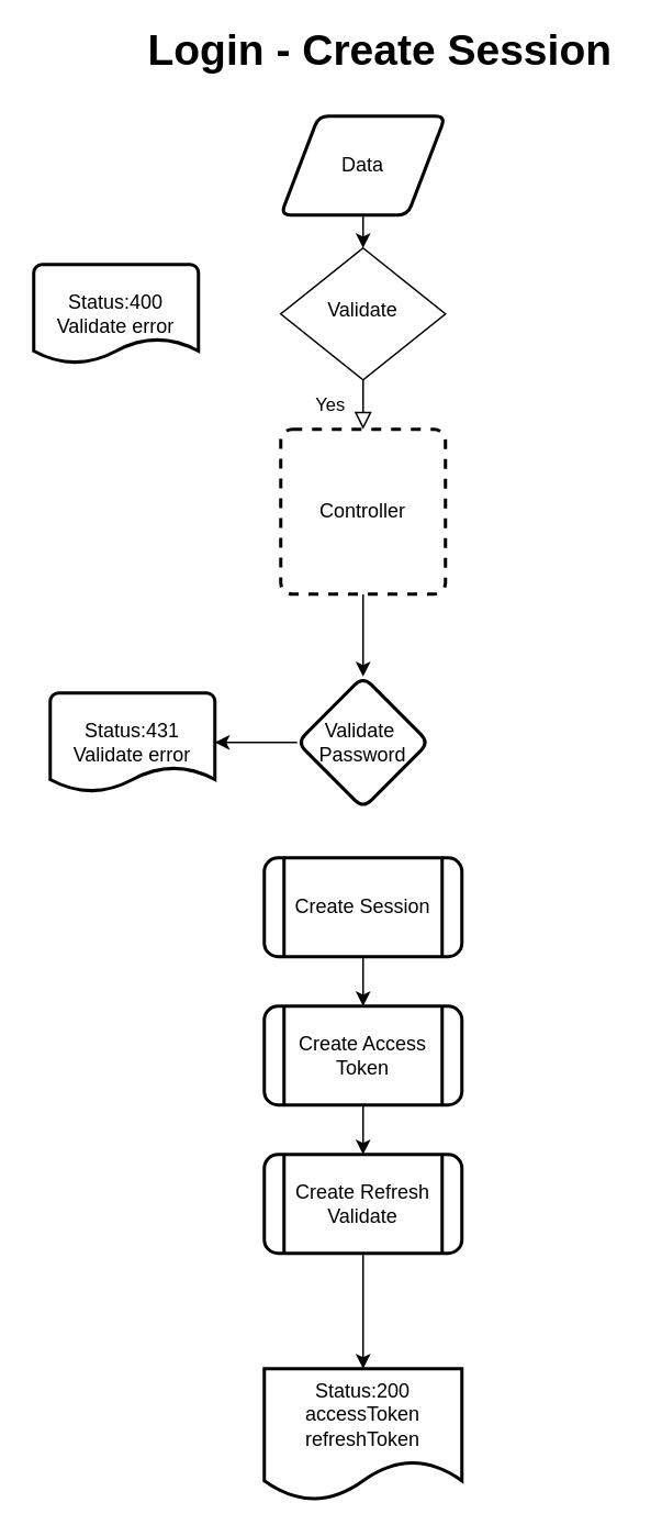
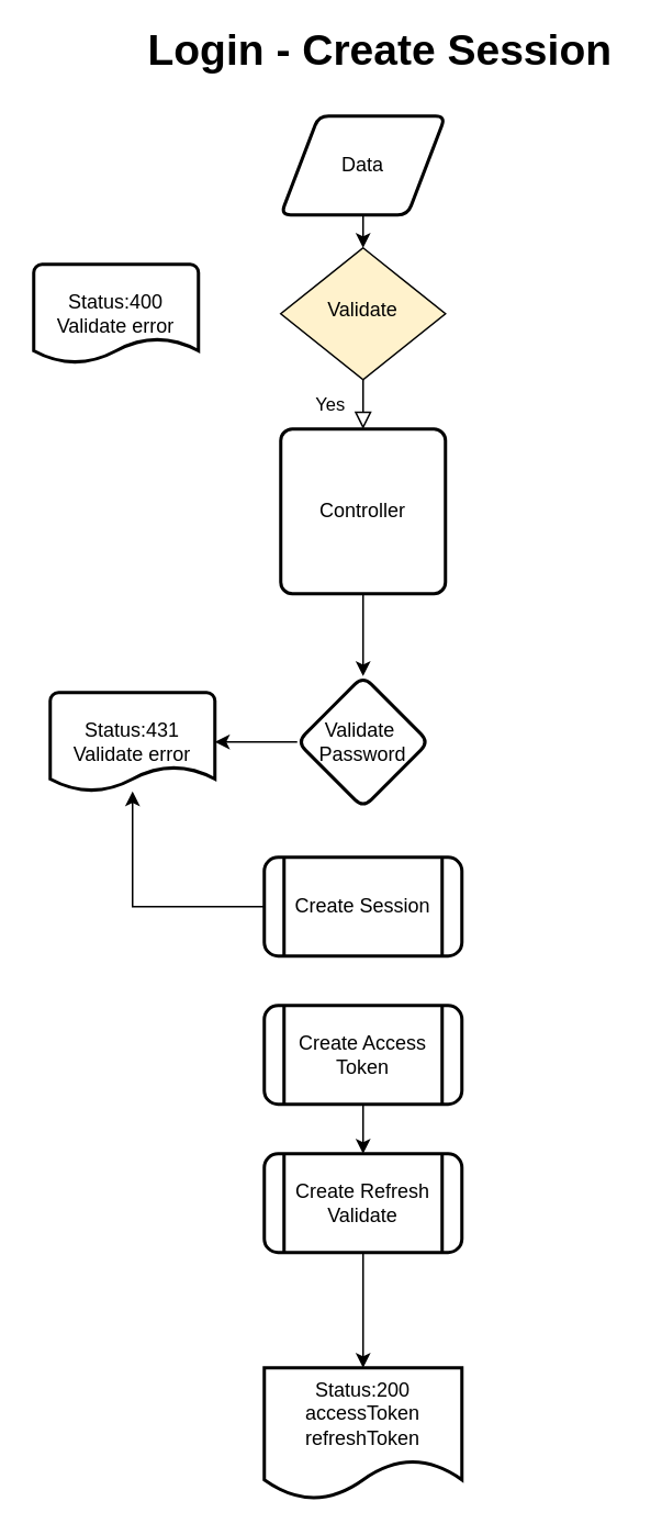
  <mxCell id="0" />
  <mxCell id="1" parent="0" />
  <mxCell id="2" value="Yes" style="rounded=0;html=1;jettySize=auto;orthogonalLoop=1;fontSize=11;endArrow=block;endFill=0;endSize=8;strokeWidth=1;shadow=0;labelBackgroundColor=none;edgeStyle=orthogonalEdgeStyle;entryX=0.5;entryY=0;entryDx=0;entryDy=0;" edge="1" parent="1" source="3" target="7"><mxGeometry y="20" relative="1" as="geometry"><mxPoint as="offset" /><mxPoint x="220" y="270" as="targetPoint" /></mxGeometry></mxCell>
- <mxCell id="3" value="Validate" style="rhombus;whiteSpace=wrap;html=1;shadow=0;fontFamily=Helvetica;fontSize=12;align=center;strokeWidth=1;spacing=6;spacingTop=-4;" vertex="1" parent="1"><mxGeometry x="170" y="150" width="100" height="80" as="geometry" /></mxCell>
+ <mxCell id="3" value="Validate" style="rhombus;whiteSpace=wrap;html=1;shadow=0;fontFamily=Helvetica;fontSize=12;align=center;strokeWidth=1;spacing=6;spacingTop=-4;fillColor=#fff2cc;" vertex="1" parent="1"><mxGeometry x="170" y="150" width="100" height="80" as="geometry" /></mxCell>
  <mxCell id="4" style="edgeStyle=orthogonalEdgeStyle;rounded=0;orthogonalLoop=1;jettySize=auto;html=1;exitX=0.5;exitY=1;exitDx=0;exitDy=0;entryX=0.5;entryY=0;entryDx=0;entryDy=0;" edge="1" parent="1" source="5" target="3"><mxGeometry relative="1" as="geometry" /></mxCell>
  <mxCell id="5" value="Data" style="shape=parallelogram;html=1;strokeWidth=2;perimeter=parallelogramPerimeter;whiteSpace=wrap;rounded=1;arcSize=12;size=0.23;" vertex="1" parent="1"><mxGeometry x="170" y="70" width="100" height="60" as="geometry" /></mxCell>
  <mxCell id="6" value="" style="edgeStyle=orthogonalEdgeStyle;rounded=0;orthogonalLoop=1;jettySize=auto;html=1;" edge="1" parent="1" source="7" target="11"><mxGeometry relative="1" as="geometry" /></mxCell>
- <mxCell id="7" value="Controller" style="rounded=1;whiteSpace=wrap;html=1;absoluteArcSize=1;arcSize=14;strokeWidth=2;dashed=1;" vertex="1" parent="1"><mxGeometry x="170" y="260" width="100" height="100" as="geometry" /></mxCell>
+ <mxCell id="7" value="Controller" style="rounded=1;whiteSpace=wrap;html=1;absoluteArcSize=1;arcSize=14;strokeWidth=2;" vertex="1" parent="1"><mxGeometry x="170" y="260" width="100" height="100" as="geometry" /></mxCell>
  <mxCell id="8" value="Status:400&lt;br&gt;Validate error" style="strokeWidth=2;html=1;shape=mxgraph.flowchart.document2;whiteSpace=wrap;size=0.25;" vertex="1" parent="1"><mxGeometry x="20" y="160" width="100" height="60" as="geometry" /></mxCell>
  <mxCell id="9" value="&lt;font style=&quot;font-size: 26px&quot;&gt;&lt;b&gt;Login - Create Session&lt;/b&gt;&lt;/font&gt;" style="text;html=1;align=center;verticalAlign=middle;resizable=0;points=[];autosize=1;strokeColor=none;fillColor=none;" vertex="1" parent="1"><mxGeometry x="80" y="20" width="300" height="20" as="geometry" /></mxCell>
  <mxCell id="10" value="" style="edgeStyle=orthogonalEdgeStyle;rounded=0;orthogonalLoop=1;jettySize=auto;html=1;" edge="1" parent="1" source="11" target="12"><mxGeometry relative="1" as="geometry" /></mxCell>
  <mxCell id="11" value="Validate&amp;nbsp;&lt;br&gt;Password&lt;br&gt;" style="rhombus;whiteSpace=wrap;html=1;rounded=1;strokeWidth=2;arcSize=14;" vertex="1" parent="1"><mxGeometry x="180" y="410" width="80" height="80" as="geometry" /></mxCell>
  <mxCell id="12" value="Status:431&lt;br&gt;Validate error" style="strokeWidth=2;html=1;shape=mxgraph.flowchart.document2;whiteSpace=wrap;size=0.25;" vertex="1" parent="1"><mxGeometry x="30" y="420" width="100" height="60" as="geometry" /></mxCell>
- <mxCell id="13" value="" style="edgeStyle=orthogonalEdgeStyle;rounded=0;orthogonalLoop=1;jettySize=auto;html=1;" edge="1" parent="1" source="14" target="16"><mxGeometry relative="1" as="geometry" /></mxCell>
+ <mxCell id="13" value="" style="edgeStyle=orthogonalEdgeStyle;rounded=0;orthogonalLoop=1;jettySize=auto;html=1;" edge="1" parent="1" source="14" target="12"><mxGeometry relative="1" as="geometry" /></mxCell>
  <mxCell id="14" value="Create Session&lt;br&gt;" style="shape=process;whiteSpace=wrap;html=1;backgroundOutline=1;rounded=1;strokeWidth=2;arcSize=14;" vertex="1" parent="1"><mxGeometry x="160" y="520" width="120" height="60" as="geometry" /></mxCell>
  <mxCell id="15" value="" style="edgeStyle=orthogonalEdgeStyle;rounded=0;orthogonalLoop=1;jettySize=auto;html=1;" edge="1" parent="1" source="16" target="18"><mxGeometry relative="1" as="geometry" /></mxCell>
  <mxCell id="16" value="Create Access Token" style="shape=process;whiteSpace=wrap;html=1;backgroundOutline=1;rounded=1;strokeWidth=2;arcSize=14;" vertex="1" parent="1"><mxGeometry x="160" y="610" width="120" height="60" as="geometry" /></mxCell>
  <mxCell id="17" value="" style="edgeStyle=orthogonalEdgeStyle;rounded=0;orthogonalLoop=1;jettySize=auto;html=1;" edge="1" parent="1" source="18" target="19"><mxGeometry relative="1" as="geometry" /></mxCell>
  <mxCell id="18" value="Create Refresh Validate" style="shape=process;whiteSpace=wrap;html=1;backgroundOutline=1;rounded=1;strokeWidth=2;arcSize=14;" vertex="1" parent="1"><mxGeometry x="160" y="700" width="120" height="60" as="geometry" /></mxCell>
  <mxCell id="19" value="Status:200&lt;br&gt;accessToken&lt;br&gt;refreshToken" style="shape=document;whiteSpace=wrap;html=1;boundedLbl=1;rounded=1;strokeWidth=2;arcSize=14;" vertex="1" parent="1"><mxGeometry x="160" y="830" width="120" height="80" as="geometry" /></mxCell>
